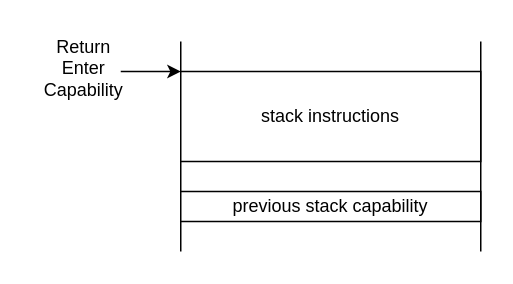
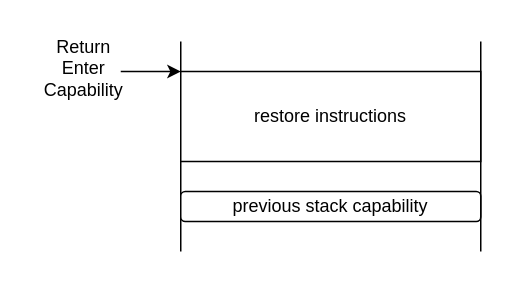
  <mxCell id="0" />
  <mxCell id="1" parent="0" />
  <mxCell id="2" value="" style="endArrow=none;html=1;" edge="1" parent="1"><mxGeometry width="50" height="50" relative="1" as="geometry"><mxPoint x="120" y="167" as="sourcePoint" /><mxPoint x="120" y="27" as="targetPoint" /></mxGeometry></mxCell>
- <mxCell id="3" value="stack instructions" style="rounded=0;whiteSpace=wrap;html=1;" vertex="1" parent="1"><mxGeometry x="120" y="47" width="200" height="60" as="geometry" /></mxCell>
- <mxCell id="4" value="previous stack capability" style="rounded=0;whiteSpace=wrap;html=1;" vertex="1" parent="1"><mxGeometry x="120" y="127" width="200" height="20" as="geometry" /></mxCell>
+ <mxCell id="3" value="restore instructions" style="rounded=0;whiteSpace=wrap;html=1;" vertex="1" parent="1"><mxGeometry x="120" y="47" width="200" height="60" as="geometry" /></mxCell>
+ <mxCell id="4" value="previous stack capability" style="whiteSpace=wrap;html=1;rounded=1;" vertex="1" parent="1"><mxGeometry x="120" y="127" width="200" height="20" as="geometry" /></mxCell>
  <mxCell id="5" value="" style="endArrow=none;html=1;" edge="1" parent="1"><mxGeometry width="50" height="50" relative="1" as="geometry"><mxPoint x="320" y="167" as="sourcePoint" /><mxPoint x="320" y="27" as="targetPoint" /></mxGeometry></mxCell>
  <mxCell id="6" value="" style="endArrow=classic;html=1;" edge="1" parent="1"><mxGeometry width="50" height="50" relative="1" as="geometry"><mxPoint x="80" y="47" as="sourcePoint" /><mxPoint x="120" y="47" as="targetPoint" /></mxGeometry></mxCell>
  <mxCell id="7" value="Return&lt;br&gt;Enter&lt;br&gt;Capability" style="text;html=1;align=center;verticalAlign=middle;resizable=0;points=[];autosize=1;" vertex="1" parent="1"><mxGeometry x="20" y="20" width="70" height="50" as="geometry" /></mxCell>
